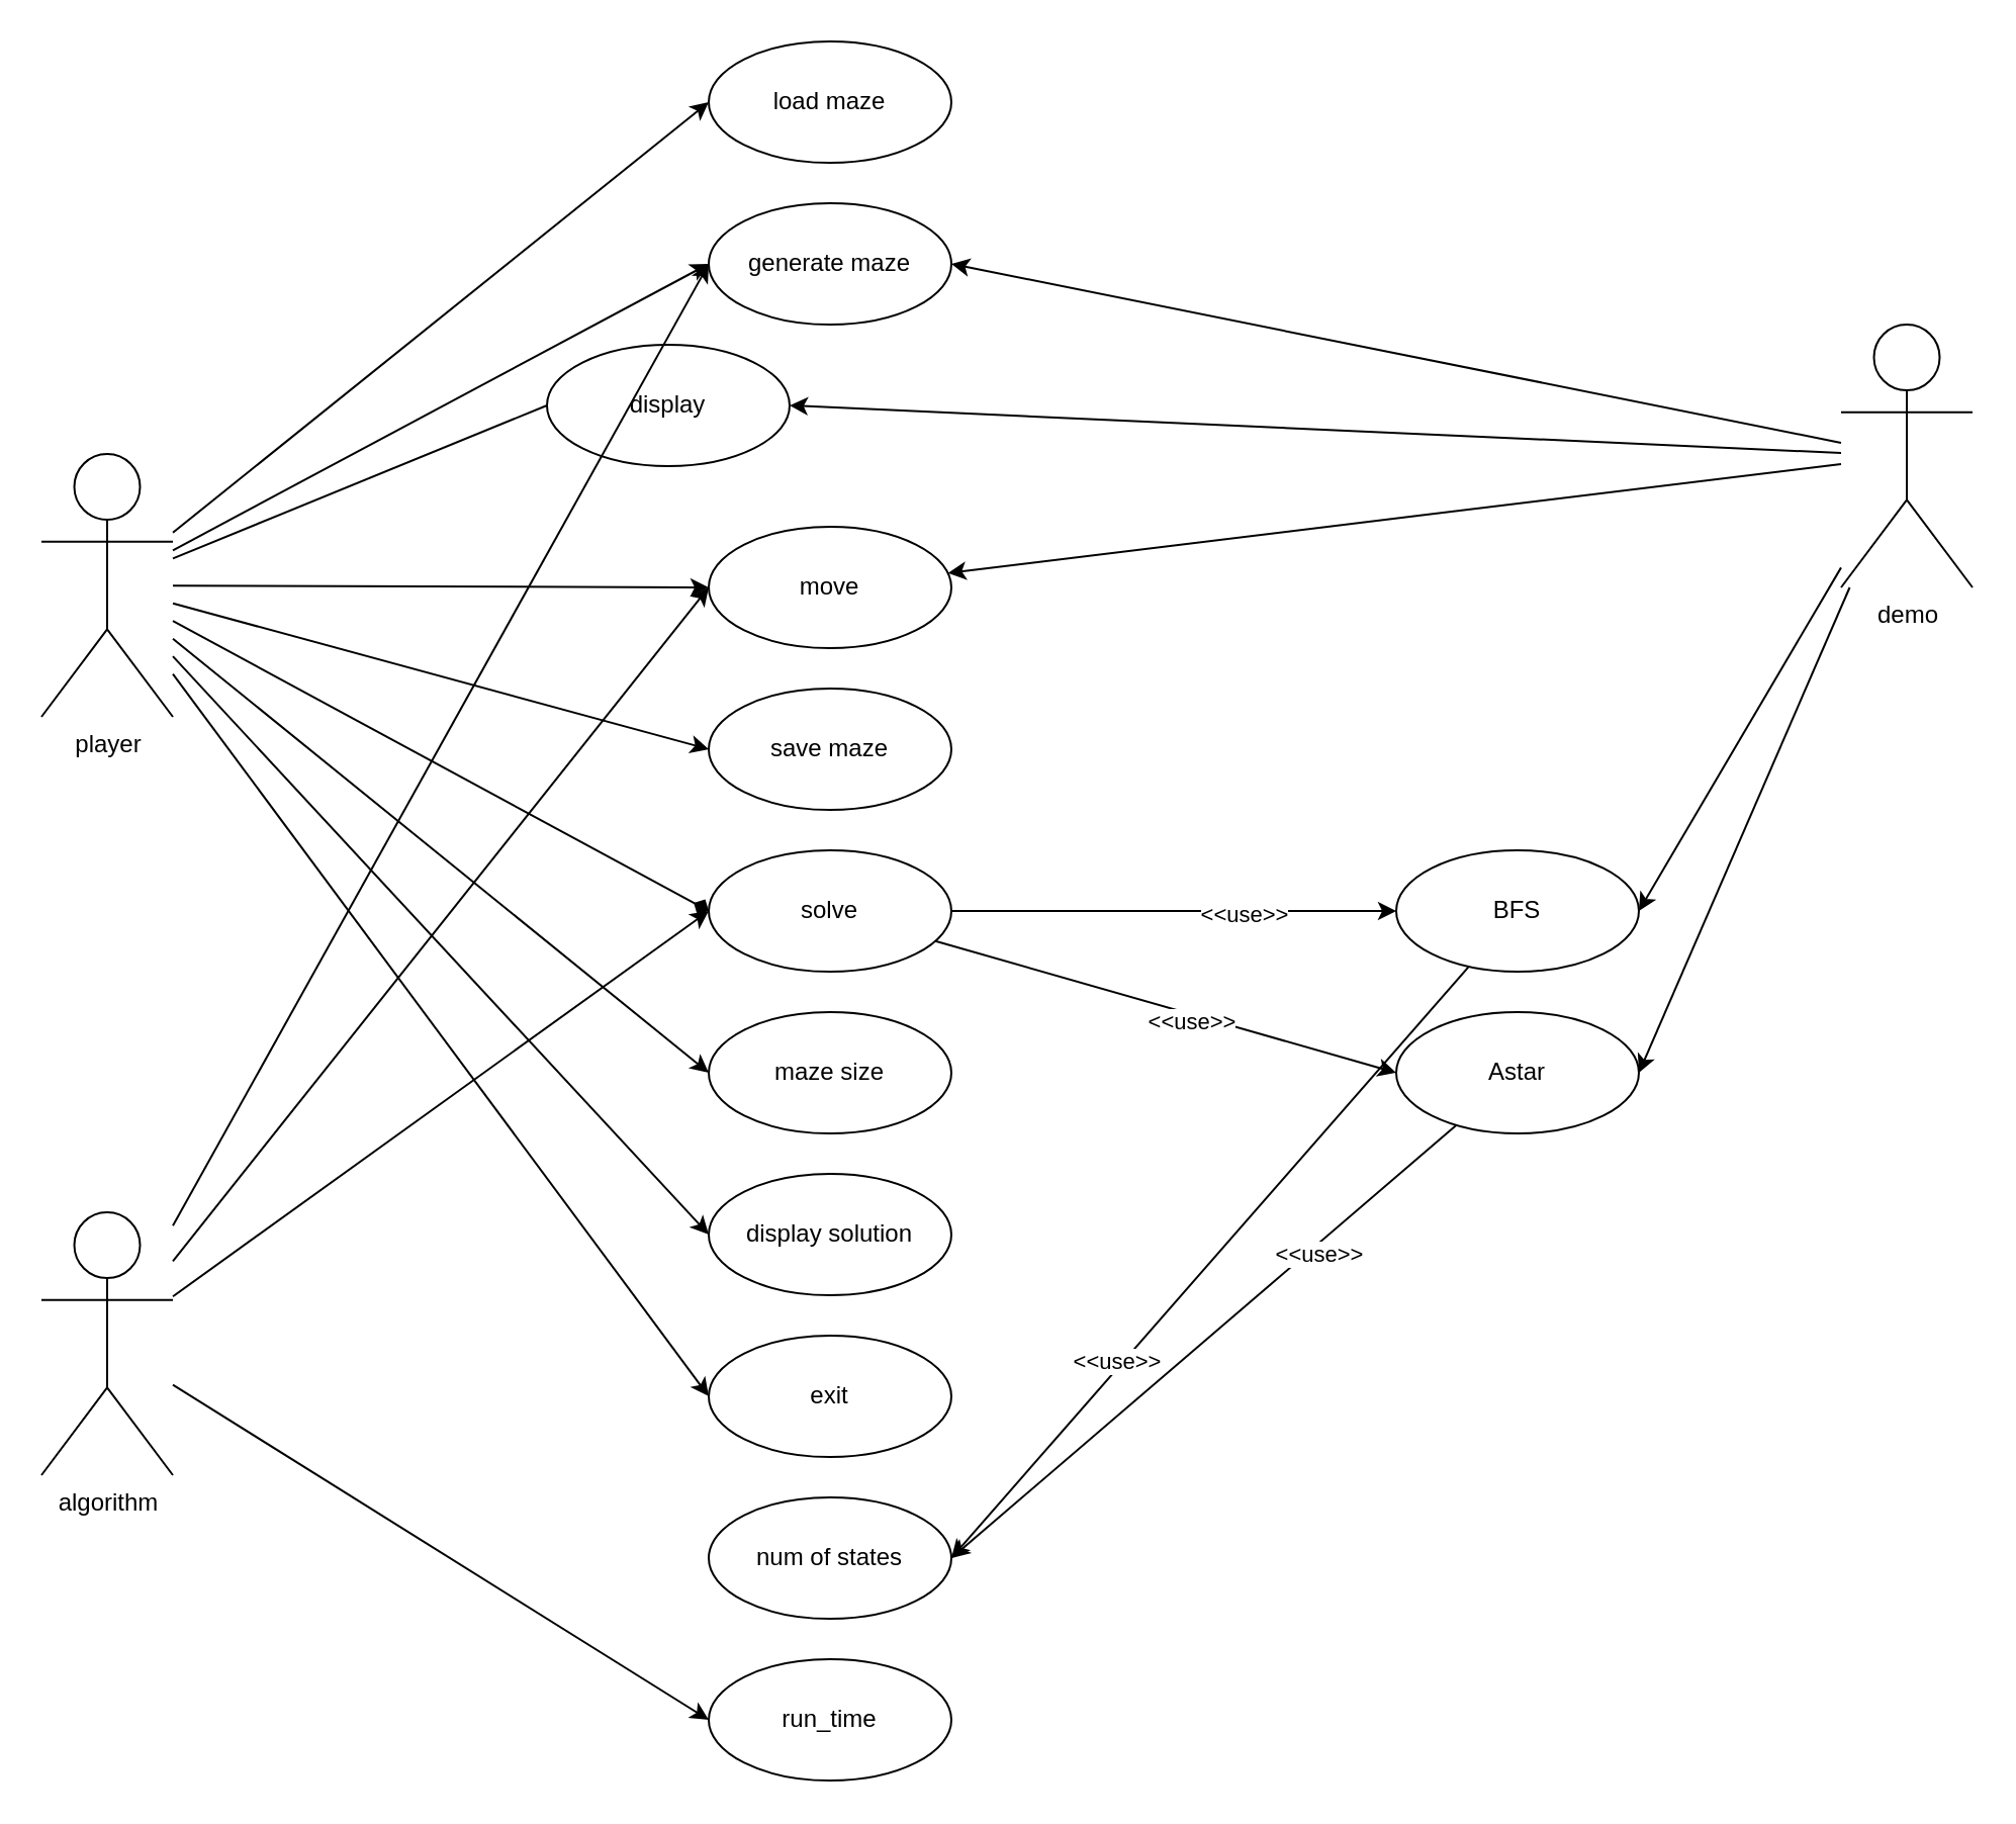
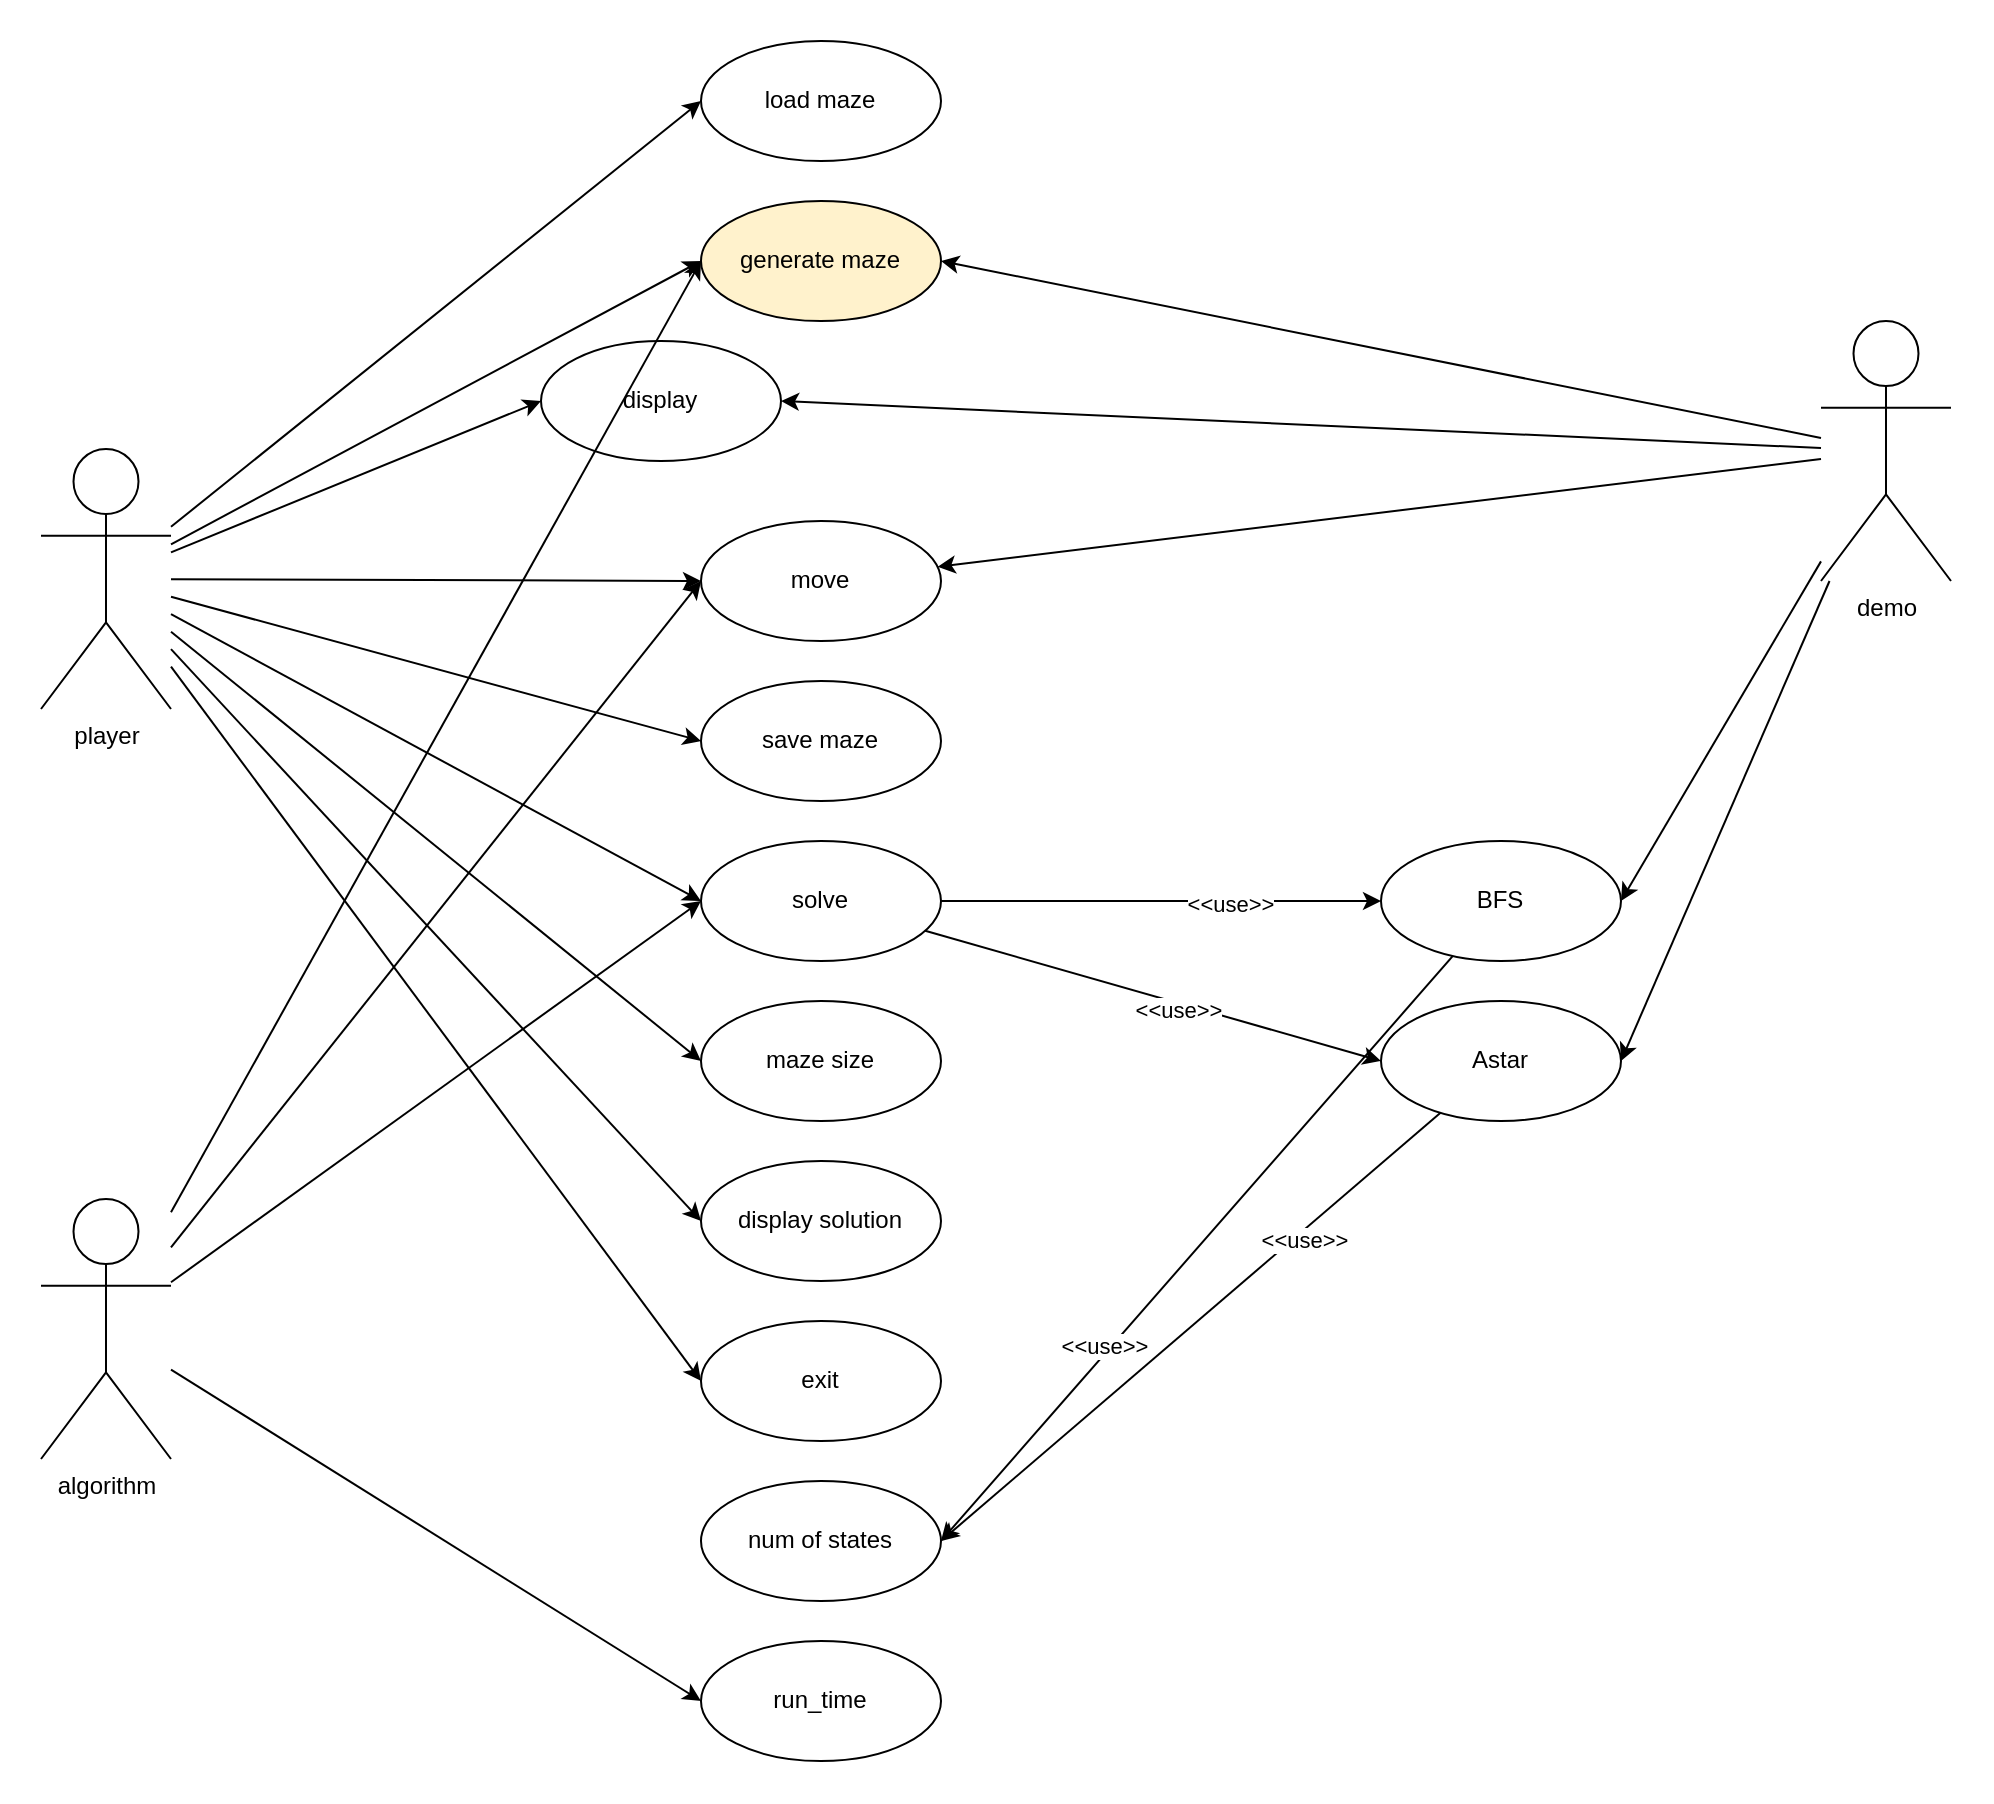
  <mxCell id="0" />
  <mxCell id="1" parent="0" />
  <mxCell id="2" style="rounded=0;orthogonalLoop=1;jettySize=auto;html=1;entryX=0;entryY=0.5;entryDx=0;entryDy=0;" edge="1" parent="1" source="11" target="16"><mxGeometry relative="1" as="geometry" /></mxCell>
  <mxCell id="3" style="rounded=0;orthogonalLoop=1;jettySize=auto;html=1;entryX=0;entryY=0.5;entryDx=0;entryDy=0;" edge="1" parent="1" source="11" target="12"><mxGeometry relative="1" as="geometry" /></mxCell>
- <mxCell id="4" style="rounded=0;orthogonalLoop=1;jettySize=auto;html=1;entryX=0;entryY=0.5;entryDx=0;entryDy=0;endArrow=none;" edge="1" parent="1" source="11" target="13"><mxGeometry relative="1" as="geometry" /></mxCell>
+ <mxCell id="4" style="rounded=0;orthogonalLoop=1;jettySize=auto;html=1;entryX=0;entryY=0.5;entryDx=0;entryDy=0;" edge="1" parent="1" source="11" target="13"><mxGeometry relative="1" as="geometry" /></mxCell>
  <mxCell id="5" style="rounded=0;orthogonalLoop=1;jettySize=auto;html=1;entryX=0;entryY=0.5;entryDx=0;entryDy=0;" edge="1" parent="1" source="11" target="14"><mxGeometry relative="1" as="geometry" /></mxCell>
  <mxCell id="6" style="rounded=0;orthogonalLoop=1;jettySize=auto;html=1;entryX=0;entryY=0.5;entryDx=0;entryDy=0;" edge="1" parent="1" source="11" target="15"><mxGeometry relative="1" as="geometry" /></mxCell>
  <mxCell id="7" style="rounded=0;orthogonalLoop=1;jettySize=auto;html=1;entryX=0;entryY=0.5;entryDx=0;entryDy=0;" edge="1" parent="1" source="11" target="19"><mxGeometry relative="1" as="geometry" /></mxCell>
  <mxCell id="8" style="rounded=0;orthogonalLoop=1;jettySize=auto;html=1;entryX=0;entryY=0.5;entryDx=0;entryDy=0;" edge="1" parent="1" source="11" target="17"><mxGeometry relative="1" as="geometry" /></mxCell>
  <mxCell id="9" style="rounded=0;orthogonalLoop=1;jettySize=auto;html=1;entryX=0;entryY=0.5;entryDx=0;entryDy=0;" edge="1" parent="1" source="11" target="18"><mxGeometry relative="1" as="geometry" /></mxCell>
- <mxCell id="10" style="rounded=0;orthogonalLoop=1;jettySize=auto;html=1;entryX=0;entryY=0.5;entryDx=0;entryDy=0;endArrow=diamond;" edge="1" parent="1" source="11" target="36"><mxGeometry relative="1" as="geometry" /></mxCell>
+ <mxCell id="10" style="rounded=0;orthogonalLoop=1;jettySize=auto;html=1;entryX=0;entryY=0.5;entryDx=0;entryDy=0;" edge="1" parent="1" source="11" target="36"><mxGeometry relative="1" as="geometry" /></mxCell>
  <mxCell id="11" value="player" style="shape=umlActor;verticalLabelPosition=bottom;verticalAlign=top;html=1;outlineConnect=0;" vertex="1" parent="1"><mxGeometry x="20" y="224" width="65" height="130" as="geometry" /></mxCell>
- <mxCell id="12" value="generate maze" style="ellipse;whiteSpace=wrap;html=1;" vertex="1" parent="1"><mxGeometry x="350" y="100" width="120" height="60" as="geometry" /></mxCell>
+ <mxCell id="12" value="generate maze" style="ellipse;whiteSpace=wrap;html=1;fillColor=#fff2cc;" vertex="1" parent="1"><mxGeometry x="350" y="100" width="120" height="60" as="geometry" /></mxCell>
  <mxCell id="13" value="display" style="ellipse;whiteSpace=wrap;html=1;" vertex="1" parent="1"><mxGeometry x="270" y="170" width="120" height="60" as="geometry" /></mxCell>
  <mxCell id="14" value="move" style="ellipse;whiteSpace=wrap;html=1;" vertex="1" parent="1"><mxGeometry x="350" y="260" width="120" height="60" as="geometry" /></mxCell>
  <mxCell id="15" value="save maze" style="ellipse;whiteSpace=wrap;html=1;" vertex="1" parent="1"><mxGeometry x="350" y="340" width="120" height="60" as="geometry" /></mxCell>
  <mxCell id="16" value="load maze" style="ellipse;whiteSpace=wrap;html=1;" vertex="1" parent="1"><mxGeometry x="350" y="20" width="120" height="60" as="geometry" /></mxCell>
  <mxCell id="17" value="display solution" style="ellipse;whiteSpace=wrap;html=1;" vertex="1" parent="1"><mxGeometry x="350" y="580" width="120" height="60" as="geometry" /></mxCell>
  <mxCell id="18" value="exit" style="ellipse;whiteSpace=wrap;html=1;" vertex="1" parent="1"><mxGeometry x="350" y="660" width="120" height="60" as="geometry" /></mxCell>
  <mxCell id="19" value="maze size" style="ellipse;whiteSpace=wrap;html=1;" vertex="1" parent="1"><mxGeometry x="350" y="500" width="120" height="60" as="geometry" /></mxCell>
  <mxCell id="20" style="rounded=0;orthogonalLoop=1;jettySize=auto;html=1;entryX=1;entryY=0.5;entryDx=0;entryDy=0;" edge="1" parent="1" source="25" target="12"><mxGeometry relative="1" as="geometry" /></mxCell>
  <mxCell id="21" style="rounded=0;orthogonalLoop=1;jettySize=auto;html=1;entryX=1;entryY=0.5;entryDx=0;entryDy=0;" edge="1" parent="1" source="25" target="13"><mxGeometry relative="1" as="geometry" /></mxCell>
  <mxCell id="22" style="rounded=0;orthogonalLoop=1;jettySize=auto;html=1;entryX=1;entryY=0.5;entryDx=0;entryDy=0;" edge="1" parent="1" source="25" target="28"><mxGeometry relative="1" as="geometry" /></mxCell>
  <mxCell id="23" style="rounded=0;orthogonalLoop=1;jettySize=auto;html=1;entryX=1;entryY=0.5;entryDx=0;entryDy=0;" edge="1" parent="1" source="25" target="31"><mxGeometry relative="1" as="geometry" /></mxCell>
  <mxCell id="24" style="rounded=0;orthogonalLoop=1;jettySize=auto;html=1;" edge="1" parent="1" source="25" target="14"><mxGeometry relative="1" as="geometry" /></mxCell>
  <mxCell id="25" value="demo" style="shape=umlActor;verticalLabelPosition=bottom;verticalAlign=top;html=1;outlineConnect=0;" vertex="1" parent="1"><mxGeometry x="910" y="160" width="65" height="130" as="geometry" /></mxCell>
  <mxCell id="26" style="rounded=0;orthogonalLoop=1;jettySize=auto;html=1;entryX=1;entryY=0.5;entryDx=0;entryDy=0;" edge="1" parent="1" source="28" target="37"><mxGeometry relative="1" as="geometry" /></mxCell>
  <mxCell id="27" value="&amp;lt;&amp;lt;use&amp;gt;&amp;gt;" style="edgeLabel;html=1;align=center;verticalAlign=middle;resizable=0;points=[];" vertex="1" connectable="0" parent="26"><mxGeometry x="0.346" y="-3" relative="1" as="geometry"><mxPoint as="offset" /></mxGeometry></mxCell>
  <mxCell id="28" value="BFS" style="ellipse;whiteSpace=wrap;html=1;" vertex="1" parent="1"><mxGeometry x="690" y="420" width="120" height="60" as="geometry" /></mxCell>
  <mxCell id="29" style="rounded=0;orthogonalLoop=1;jettySize=auto;html=1;entryX=1;entryY=0.5;entryDx=0;entryDy=0;" edge="1" parent="1" source="31" target="37"><mxGeometry relative="1" as="geometry" /></mxCell>
  <mxCell id="30" value="&amp;lt;&amp;lt;use&amp;gt;&amp;gt;" style="edgeLabel;html=1;align=center;verticalAlign=middle;resizable=0;points=[];" vertex="1" connectable="0" parent="29"><mxGeometry x="-0.437" y="4" relative="1" as="geometry"><mxPoint as="offset" /></mxGeometry></mxCell>
  <mxCell id="31" value="Astar" style="ellipse;whiteSpace=wrap;html=1;" vertex="1" parent="1"><mxGeometry x="690" y="500" width="120" height="60" as="geometry" /></mxCell>
  <mxCell id="32" style="rounded=0;orthogonalLoop=1;jettySize=auto;html=1;entryX=0;entryY=0.5;entryDx=0;entryDy=0;" edge="1" parent="1" source="36" target="28"><mxGeometry relative="1" as="geometry" /></mxCell>
  <mxCell id="33" value="&amp;lt;&amp;lt;use&amp;gt;&amp;gt;" style="edgeLabel;html=1;align=center;verticalAlign=middle;resizable=0;points=[];" vertex="1" connectable="0" parent="32"><mxGeometry x="0.31" y="-1" relative="1" as="geometry"><mxPoint as="offset" /></mxGeometry></mxCell>
  <mxCell id="34" style="rounded=0;orthogonalLoop=1;jettySize=auto;html=1;entryX=0;entryY=0.5;entryDx=0;entryDy=0;" edge="1" parent="1" source="36" target="31"><mxGeometry relative="1" as="geometry" /></mxCell>
  <mxCell id="35" value="&amp;lt;&amp;lt;use&amp;gt;&amp;gt;" style="edgeLabel;html=1;align=center;verticalAlign=middle;resizable=0;points=[];" vertex="1" connectable="0" parent="34"><mxGeometry x="0.116" y="-3" relative="1" as="geometry"><mxPoint as="offset" /></mxGeometry></mxCell>
  <mxCell id="36" value="solve" style="ellipse;whiteSpace=wrap;html=1;" vertex="1" parent="1"><mxGeometry x="350" y="420" width="120" height="60" as="geometry" /></mxCell>
  <mxCell id="37" value="num of states" style="ellipse;whiteSpace=wrap;html=1;" vertex="1" parent="1"><mxGeometry x="350" y="740" width="120" height="60" as="geometry" /></mxCell>
  <mxCell id="38" style="rounded=0;orthogonalLoop=1;jettySize=auto;html=1;entryX=0;entryY=0.5;entryDx=0;entryDy=0;" edge="1" parent="1" source="42" target="36"><mxGeometry relative="1" as="geometry" /></mxCell>
  <mxCell id="39" style="rounded=0;orthogonalLoop=1;jettySize=auto;html=1;entryX=0;entryY=0.5;entryDx=0;entryDy=0;" edge="1" parent="1" source="42" target="14"><mxGeometry relative="1" as="geometry" /></mxCell>
  <mxCell id="40" style="rounded=0;orthogonalLoop=1;jettySize=auto;html=1;entryX=0;entryY=0.5;entryDx=0;entryDy=0;" edge="1" parent="1" source="42" target="12"><mxGeometry relative="1" as="geometry" /></mxCell>
  <mxCell id="41" style="rounded=0;orthogonalLoop=1;jettySize=auto;html=1;entryX=0;entryY=0.5;entryDx=0;entryDy=0;" edge="1" parent="1" source="42" target="43"><mxGeometry relative="1" as="geometry" /></mxCell>
  <mxCell id="42" value="algorithm" style="shape=umlActor;verticalLabelPosition=bottom;verticalAlign=top;html=1;outlineConnect=0;" vertex="1" parent="1"><mxGeometry x="20" y="599" width="65" height="130" as="geometry" /></mxCell>
  <mxCell id="43" value="run_time" style="ellipse;whiteSpace=wrap;html=1;" vertex="1" parent="1"><mxGeometry x="350" y="820" width="120" height="60" as="geometry" /></mxCell>
